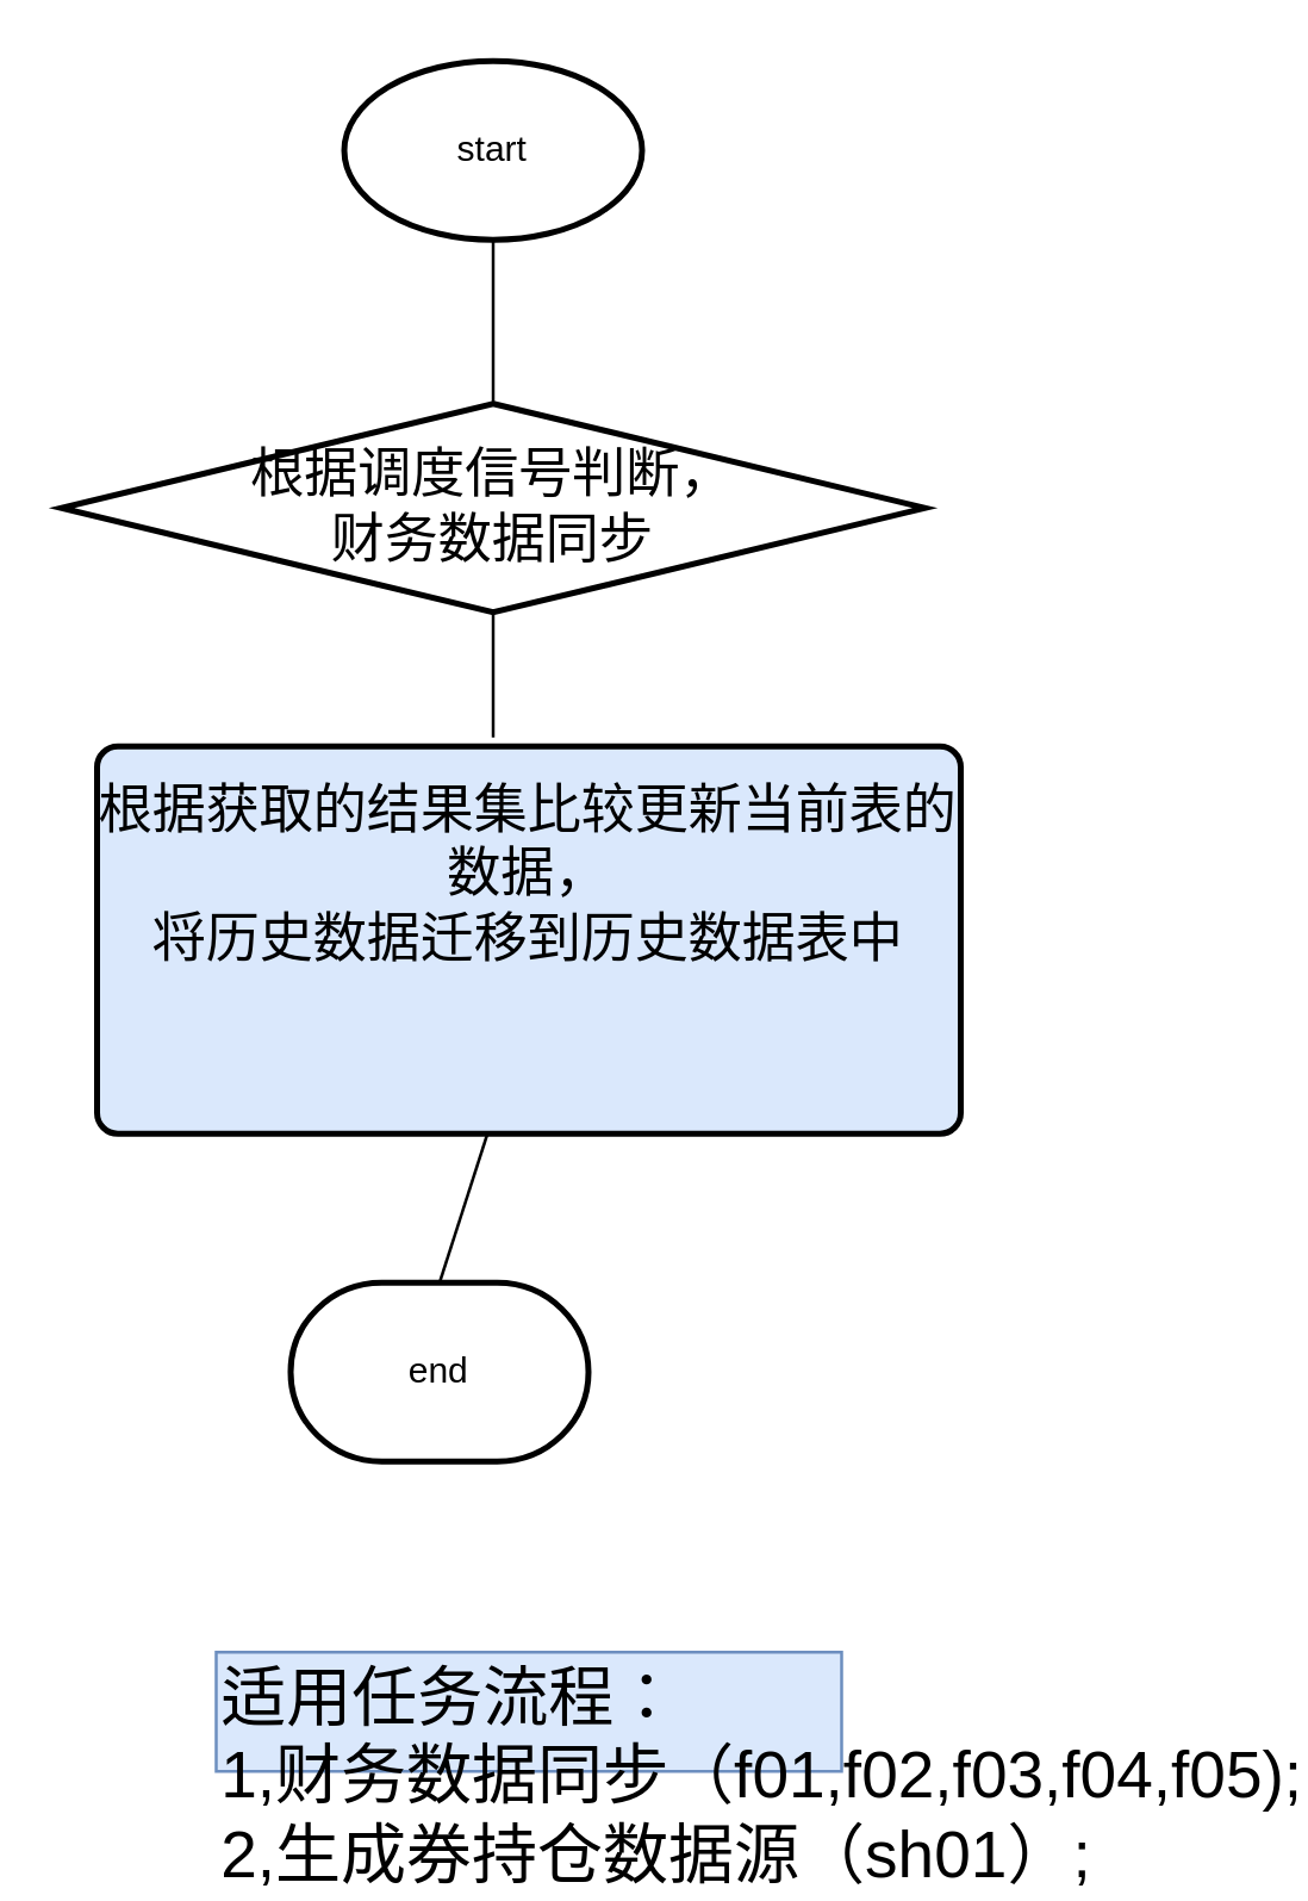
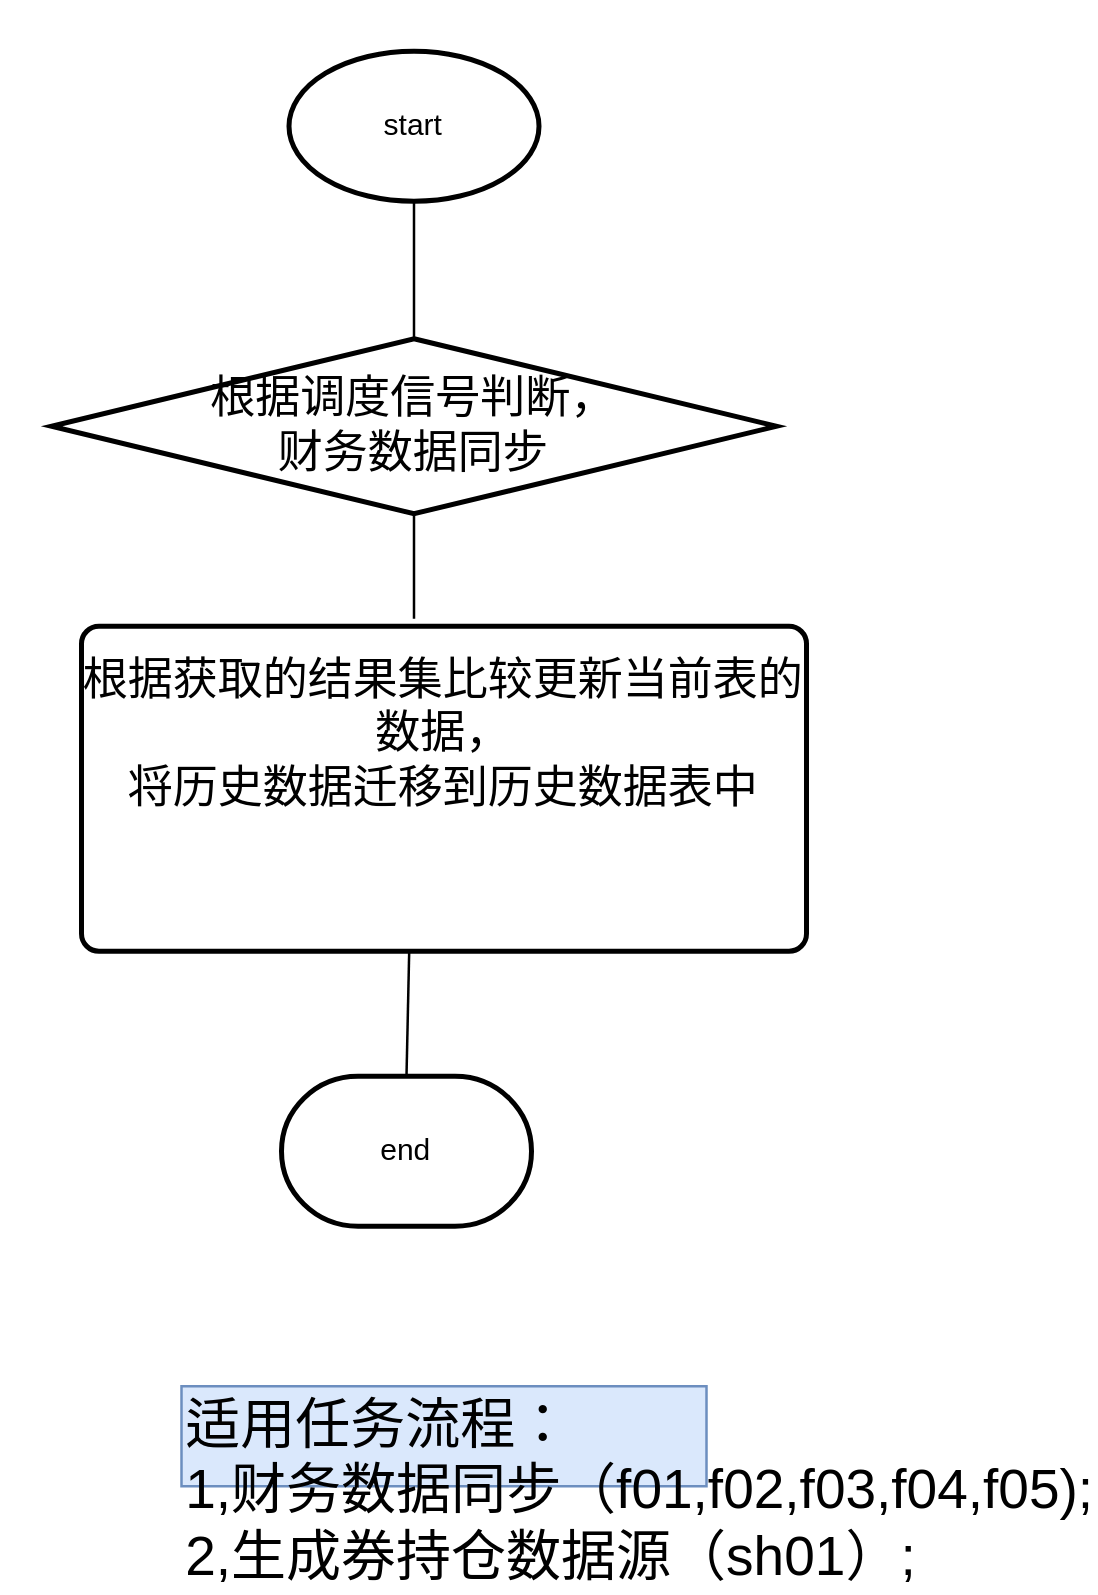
  <mxCell id="0" />
  <mxCell id="1" parent="0" />
  <mxCell id="2" value="start" style="strokeWidth=2;html=1;shape=mxgraph.flowchart.start_1;whiteSpace=wrap;" parent="1" vertex="1"><mxGeometry x="115" y="20" width="100" height="60" as="geometry" /></mxCell>
  <mxCell id="3" value="&lt;font style=&quot;font-size: 18px&quot;&gt;根据调度信号判断，&lt;br&gt;财务数据同步&lt;/font&gt;&lt;br&gt;" style="strokeWidth=2;html=1;shape=mxgraph.flowchart.decision;whiteSpace=wrap;" parent="1" vertex="1"><mxGeometry x="20" y="135" width="290" height="70" as="geometry" /></mxCell>
- <mxCell id="4" value="end" style="strokeWidth=2;html=1;shape=mxgraph.flowchart.terminator;whiteSpace=wrap;" parent="1" vertex="1"><mxGeometry x="97" y="430" width="100" height="60" as="geometry" /></mxCell>
- <mxCell id="5" value="根据获取的结果集比较更新当前表的数据，&lt;br&gt;将历史数据迁移到历史数据表中&lt;br style=&quot;font-size: 18px&quot;&gt;&lt;br style=&quot;font-size: 18px&quot;&gt;&lt;br style=&quot;font-size: 18px&quot;&gt;" style="rounded=1;whiteSpace=wrap;html=1;absoluteArcSize=1;arcSize=14;strokeWidth=2;fontSize=18;fillColor=#dae8fc;" parent="1" vertex="1"><mxGeometry x="32" y="250" width="290" height="130" as="geometry" /></mxCell>
+ <mxCell id="4" value="end" style="strokeWidth=2;html=1;shape=mxgraph.flowchart.terminator;whiteSpace=wrap;" parent="1" vertex="1"><mxGeometry x="112" y="430" width="100" height="60" as="geometry" /></mxCell>
+ <mxCell id="5" value="根据获取的结果集比较更新当前表的数据，&lt;br&gt;将历史数据迁移到历史数据表中&lt;br style=&quot;font-size: 18px&quot;&gt;&lt;br style=&quot;font-size: 18px&quot;&gt;&lt;br style=&quot;font-size: 18px&quot;&gt;" style="rounded=1;whiteSpace=wrap;html=1;absoluteArcSize=1;arcSize=14;strokeWidth=2;fontSize=18;" parent="1" vertex="1"><mxGeometry x="32" y="250" width="290" height="130" as="geometry" /></mxCell>
  <mxCell id="6" value="适用任务流程：&lt;br style=&quot;font-size: 22px;&quot;&gt;1,财务数据同步（f01,f02,f03,f04,f05);&lt;br style=&quot;font-size: 22px;&quot;&gt;2,生成券持仓数据源（sh01）;&lt;br style=&quot;font-size: 22px;&quot;&gt;" style="text;html=1;resizable=0;points=[];autosize=1;align=left;verticalAlign=top;spacingTop=-4;fillColor=#dae8fc;strokeColor=#6c8ebf;fontSize=22;" parent="1" vertex="1"><mxGeometry x="72" y="554" width="210" height="40" as="geometry" /></mxCell>
  <mxCell id="7" value="" style="endArrow=none;html=1;fontSize=18;entryX=0.5;entryY=1;entryDx=0;entryDy=0;entryPerimeter=0;exitX=0.5;exitY=0;exitDx=0;exitDy=0;exitPerimeter=0;" edge="1" parent="1" source="3" target="2"><mxGeometry width="50" height="50" relative="1" as="geometry"><mxPoint x="122" y="197" as="sourcePoint" /><mxPoint x="172" y="147" as="targetPoint" /></mxGeometry></mxCell>
  <mxCell id="8" value="" style="endArrow=none;html=1;fontSize=18;entryX=0.5;entryY=1;entryDx=0;entryDy=0;entryPerimeter=0;" edge="1" parent="1" target="3"><mxGeometry width="50" height="50" relative="1" as="geometry"><mxPoint x="165" y="247" as="sourcePoint" /><mxPoint x="2" y="677" as="targetPoint" /></mxGeometry></mxCell>
  <mxCell id="9" value="" style="endArrow=none;html=1;fontSize=18;entryX=0.452;entryY=1;entryDx=0;entryDy=0;entryPerimeter=0;exitX=0.5;exitY=0;exitDx=0;exitDy=0;exitPerimeter=0;" edge="1" parent="1" source="4" target="5"><mxGeometry width="50" height="50" relative="1" as="geometry"><mxPoint x="142" y="467" as="sourcePoint" /><mxPoint x="192" y="417" as="targetPoint" /></mxGeometry></mxCell>
